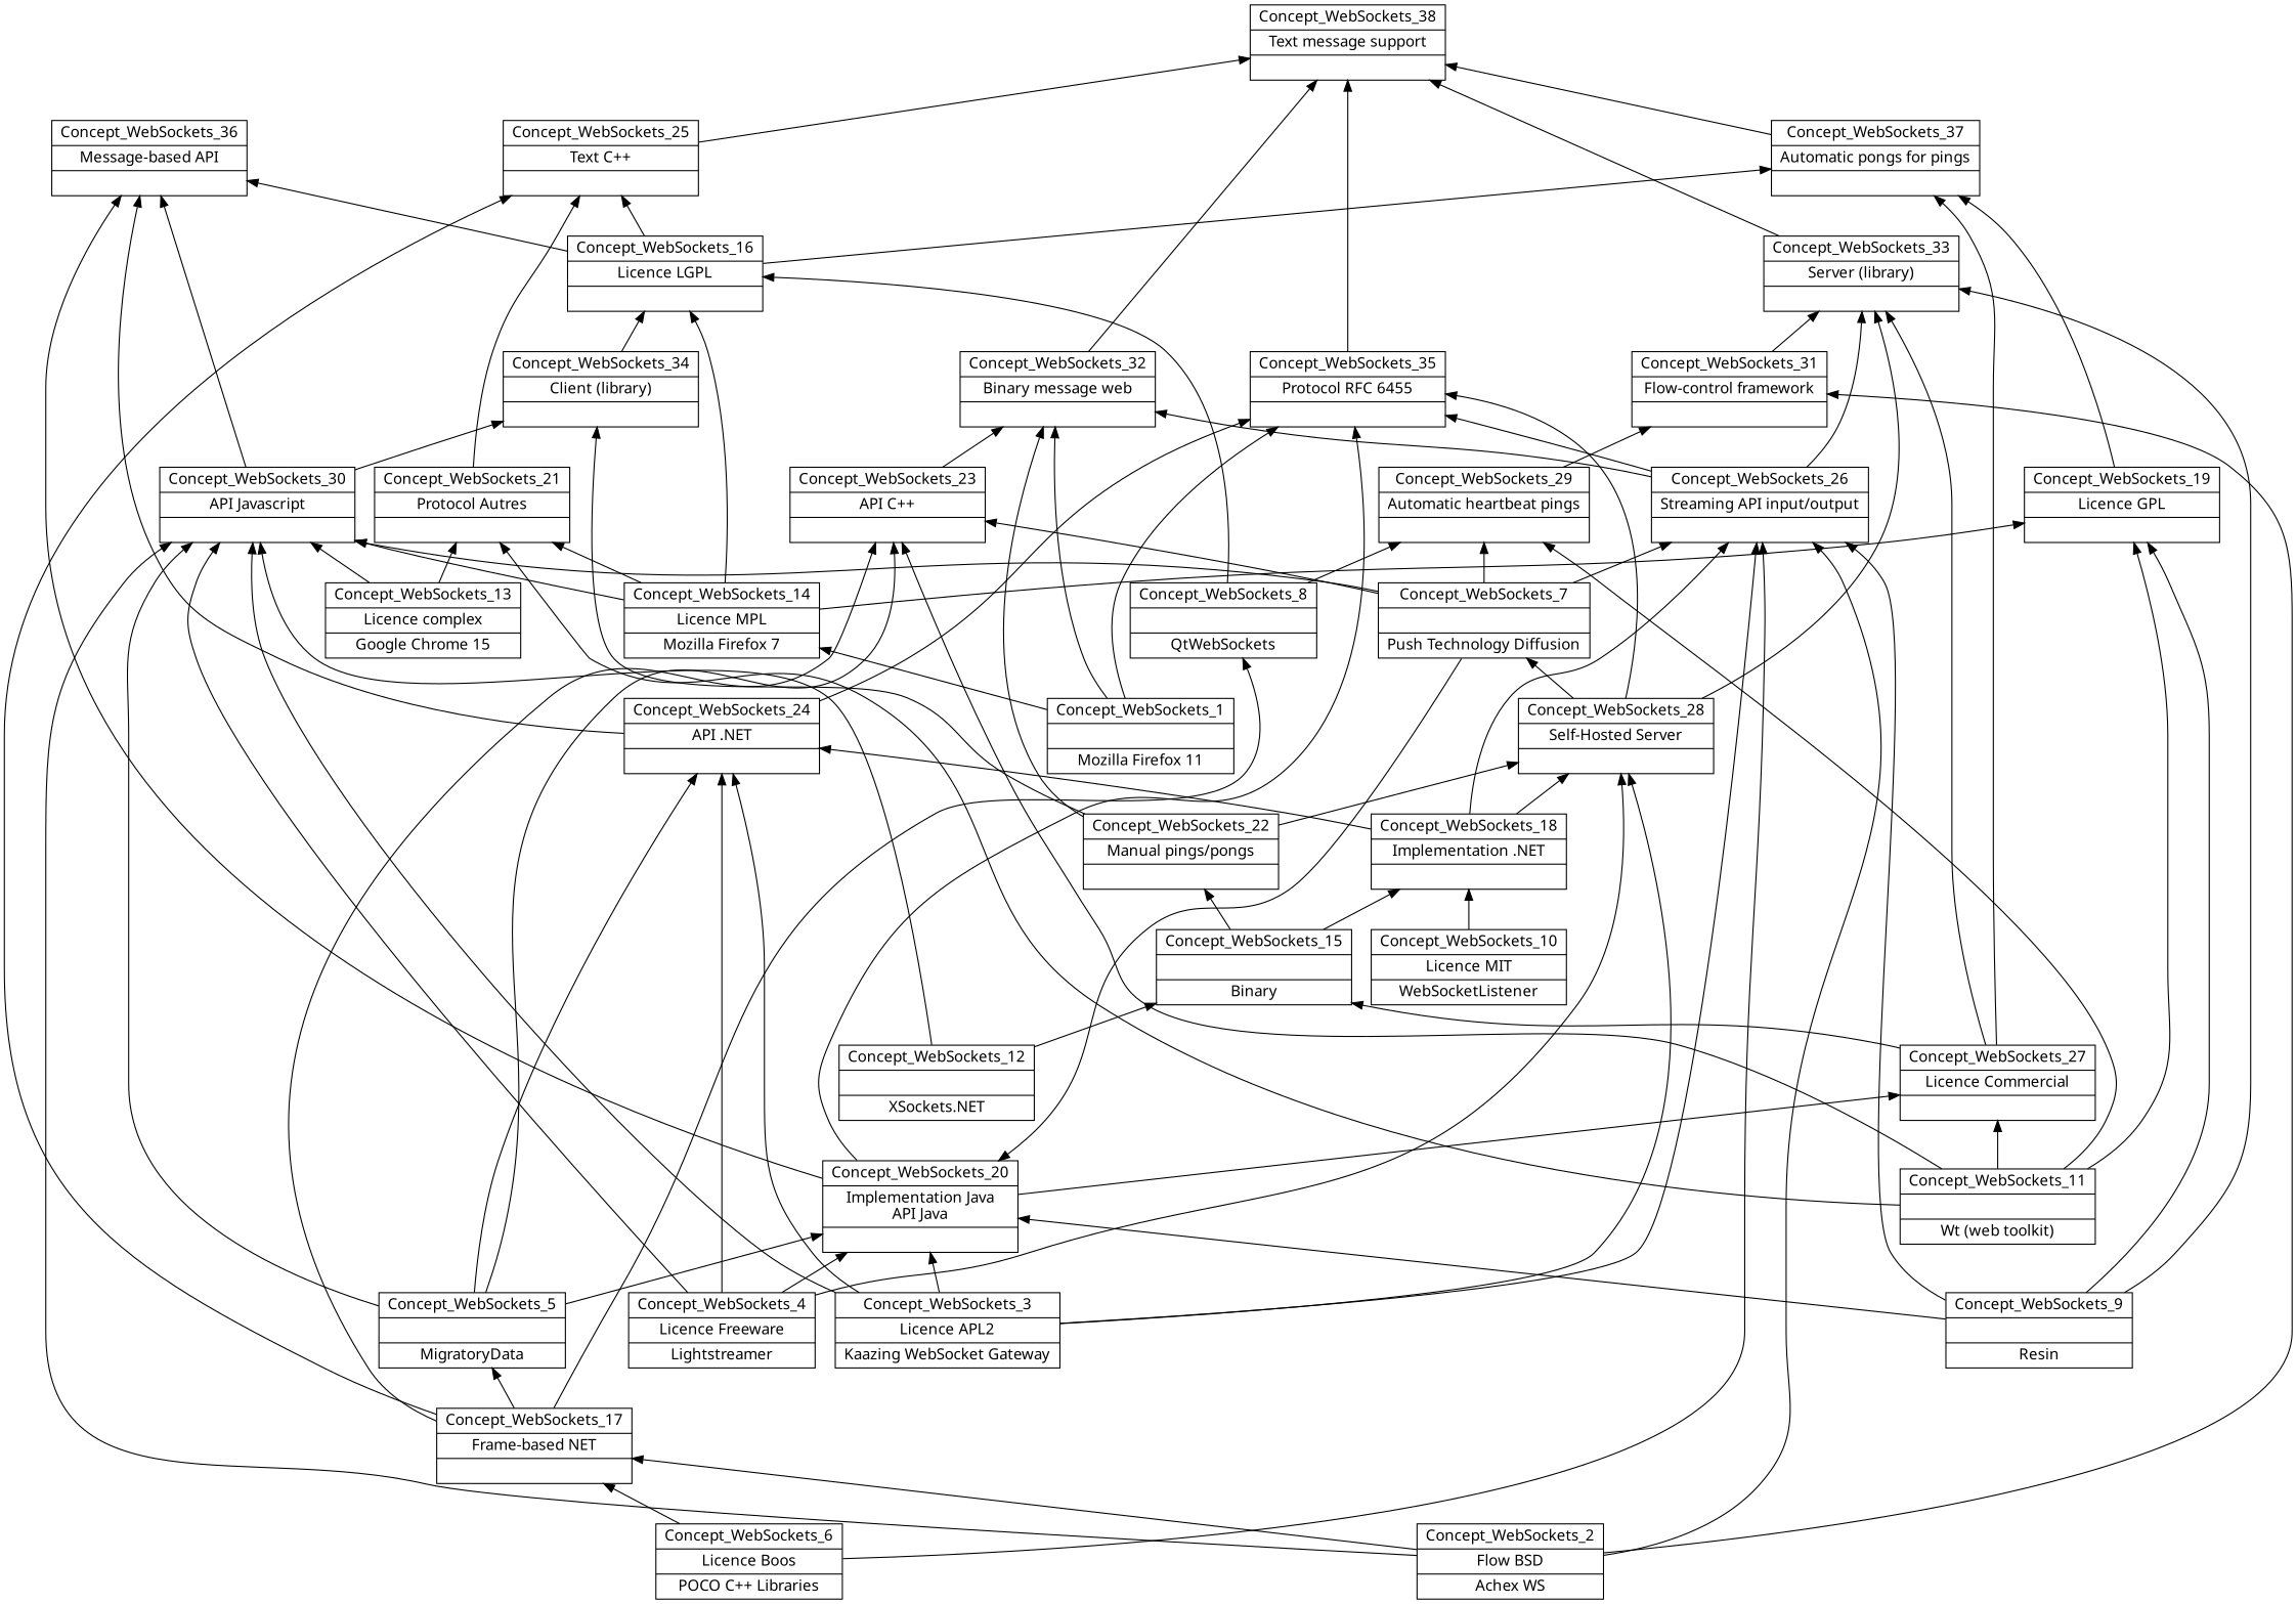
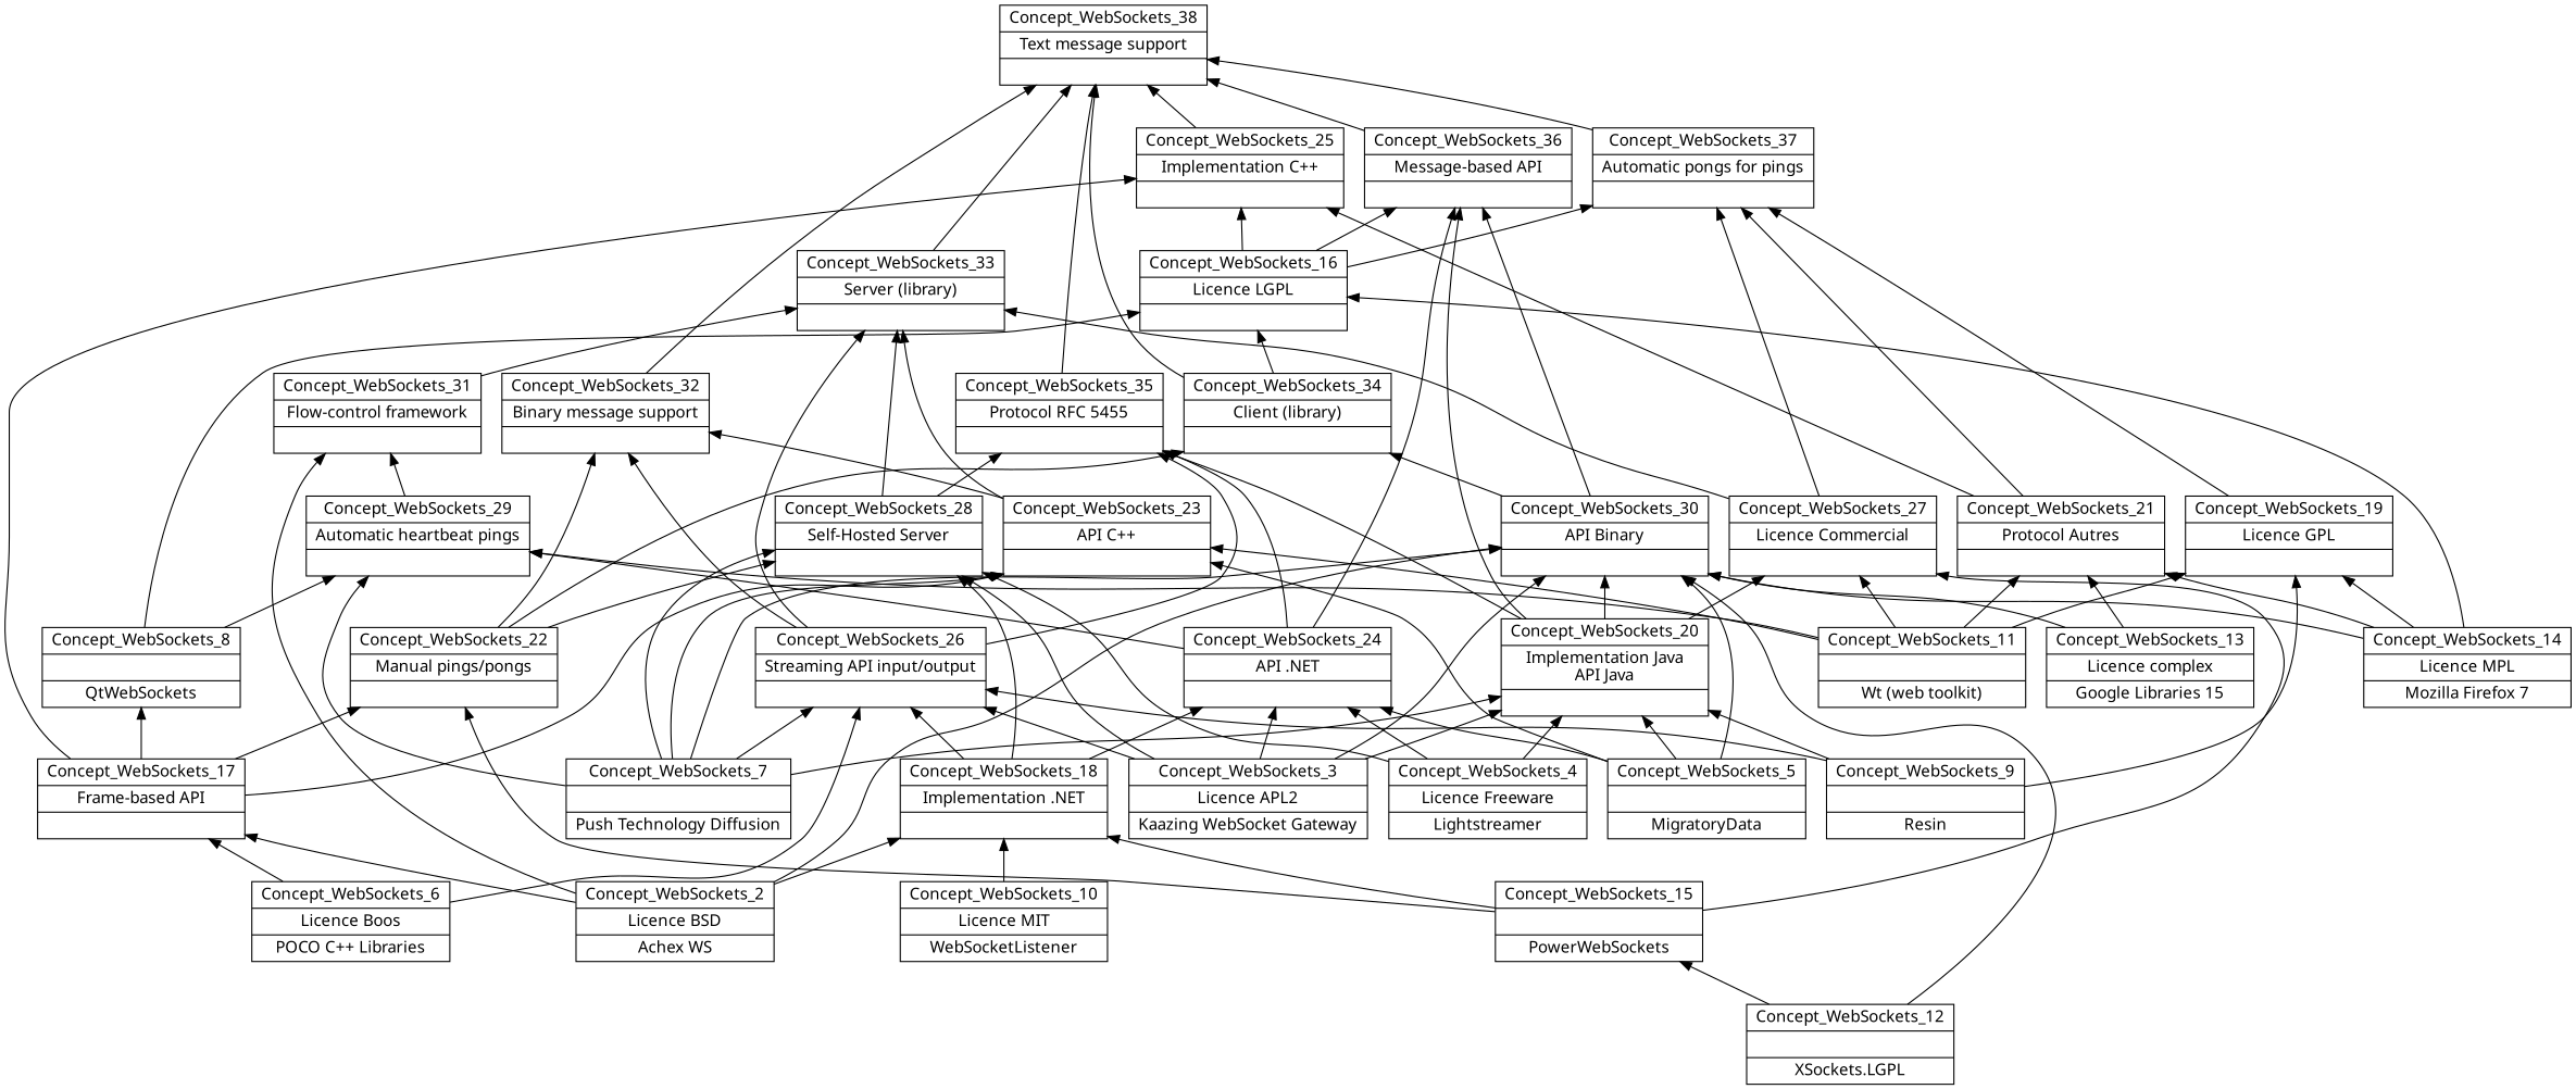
  digraph {
    fontname="Noto Sans"
    rankdir=BT
    node [fontname="Noto Sans" shape=record]
    edge [fontname="Noto Sans"]
    n1 [label="{Concept_WebSockets_34|Client (library)\n|}"]
    n2 [label="{Concept_WebSockets_38|Text message support\n|}"]
    n3 [label="{Concept_WebSockets_33|Server (library)\n|}"]
    n4 [label="{Concept_WebSockets_28|Self-Hosted Server\n|}"]
-   n5 [label="{Concept_WebSockets_35|Protocol RFC 6455\n|}"]
-   n6 [label="{Concept_WebSockets_32|Binary message web\n|}"]
+   n5 [label="{Concept_WebSockets_35|Protocol RFC 5455\n|}"]
+   n6 [label="{Concept_WebSockets_32|Binary message support\n|}"]
    n7 [label="{Concept_WebSockets_36|Message-based API\n|}"]
-   n8 [label="{Concept_WebSockets_17|Frame-based NET\n|}"]
+   n8 [label="{Concept_WebSockets_17|Frame-based API\n|}"]
    n9 [label="{Concept_WebSockets_22|Manual pings/pongs\n|}"]
-   n10 [label="{Concept_WebSockets_25|Text C++\n|}"]
+   n10 [label="{Concept_WebSockets_25|Implementation C++\n|}"]
    n11 [label="{Concept_WebSockets_23|API C++\n|}"]
-   n12 [label="{Concept_WebSockets_2|Flow BSD\n|Achex WS\n}"]
+   n12 [label="{Concept_WebSockets_2|Licence BSD\n|Achex WS\n}"]
    n13 [label="{Concept_WebSockets_26|Streaming API input/output\n|}"]
    n14 [label="{Concept_WebSockets_31|Flow-control framework\n|}"]
-   n15 [label="{Concept_WebSockets_30|API Javascript\n|}"]
+   n15 [label="{Concept_WebSockets_30|API Binary\n|}"]
    n16 [label="{Concept_WebSockets_8||QtWebSockets\n}"]
    n17 [label="{Concept_WebSockets_29|Automatic heartbeat pings\n|}"]
    n18 [label="{Concept_WebSockets_16|Licence LGPL\n|}"]
    n19 [label="{Concept_WebSockets_37|Automatic pongs for pings\n|}"]
-   n20 [label="{Concept_WebSockets_15||Binary\n}"]
+   n20 [label="{Concept_WebSockets_15||PowerWebSockets\n}"]
    n21 [label="{Concept_WebSockets_18|Implementation .NET\n|}"]
    n22 [label="{Concept_WebSockets_27|Licence Commercial\n|}"]
-   n23 [label="{Concept_WebSockets_1||Mozilla Firefox 11\n}"]
    n24 [label="{Concept_WebSockets_14|Licence MPL\n|Mozilla Firefox 7\n}"]
    n25 [label="{Concept_WebSockets_11||Wt (web toolkit)\n}"]
    n26 [label="{Concept_WebSockets_21|Protocol Autres\n|}"]
    n27 [label="{Concept_WebSockets_19|Licence GPL\n|}"]
    n28 [label="{Concept_WebSockets_20|Implementation Java\nAPI Java\n|}"]
    n29 [label="{Concept_WebSockets_24|API .NET\n|}"]
    n30 [label="{Concept_WebSockets_7||Push Technology Diffusion\n}"]
-   n31 [label="{Concept_WebSockets_12||XSockets.NET\n}"]
+   n31 [label="{Concept_WebSockets_12||XSockets.LGPL\n}"]
    n32 [label="{Concept_WebSockets_3|Licence APL2\n|Kaazing WebSocket Gateway\n}"]
    n33 [label="{Concept_WebSockets_5||MigratoryData\n}"]
-   n34 [label="{Concept_WebSockets_13|Licence complex\n|Google Chrome 15\n}"]
+   n34 [label="{Concept_WebSockets_13|Licence complex\n|Google Libraries 15\n}"]
    n35 [label="{Concept_WebSockets_9||Resin\n}"]
    n36 [label="{Concept_WebSockets_4|Licence Freeware\n|Lightstreamer\n}"]
    n37 [label="{Concept_WebSockets_6|Licence Boos\n|POCO C++ Libraries\n}"]
    n38 [label="{Concept_WebSockets_10|Licence MIT\n|WebSocketListener\n}"]
    subgraph sub_1 {
      label=WebSockets
      n1
      n2
      n3
      n4
      n5
      n6
      n7
      n8
      n9
      n10
      n11
      n12
      n13
      n14
      n15
      n16
      n17
      n18
      n19
      n20
      n21
      n22
-     n23
      n24
      n25
      n26
      n27
      n28
      n29
      n30
      n31
      n32
      n33
      n34
      n35
      n36
      n37
      n38
    }
+   n1 -> n2
    n1 -> n18
    n3 -> n2
    n4 -> n3
    n4 -> n5
    n5 -> n2
    n6 -> n2
-   n8 -> n33
+   n7 -> n2
+   n8 -> n9
    n8 -> n10
    n8 -> n11
    n8 -> n16
    n9 -> n1
    n9 -> n4
    n9 -> n6
    n10 -> n2
-   n35 -> n3
+   n11 -> n3
    n11 -> n6
    n12 -> n8
-   n12 -> n13
+   n12 -> n21
    n12 -> n14
    n12 -> n15
    n13 -> n3
    n13 -> n5
    n13 -> n6
    n14 -> n3
    n15 -> n1
    n15 -> n7
    n16 -> n17
    n16 -> n18
    n17 -> n14
    n18 -> n7
    n18 -> n10
    n18 -> n19
    n19 -> n2
    n20 -> n9
    n20 -> n21
-   n22 -> n20
+   n20 -> n22
    n21 -> n4
    n21 -> n13
    n21 -> n29
    n22 -> n3
    n22 -> n19
-   n23 -> n5
-   n23 -> n6
-   n23 -> n24
    n24 -> n15
    n24 -> n18
    n24 -> n26
    n24 -> n27
    n25 -> n11
    n25 -> n17
    n25 -> n22
    n25 -> n26
    n25 -> n27
    n26 -> n10
+   n26 -> n19
    n27 -> n19
    n28 -> n5
    n28 -> n7
    n28 -> n22
    n29 -> n5
    n29 -> n7
-   n4 -> n30
+   n29 -> n17
+   n30 -> n4
    n30 -> n11
    n30 -> n13
    n30 -> n15
    n30 -> n17
    n30 -> n28
    n31 -> n15
    n31 -> n20
    n32 -> n4
    n32 -> n13
    n32 -> n15
    n32 -> n28
    n32 -> n29
    n33 -> n11
    n33 -> n15
    n33 -> n28
    n33 -> n29
    n34 -> n15
    n34 -> n26
    n35 -> n13
    n35 -> n27
    n35 -> n28
    n36 -> n4
-   n36 -> n15
+   n28 -> n15
    n36 -> n28
    n36 -> n29
    n37 -> n8
    n37 -> n13
    n38 -> n21
  }
